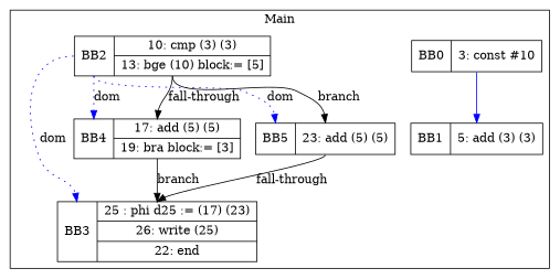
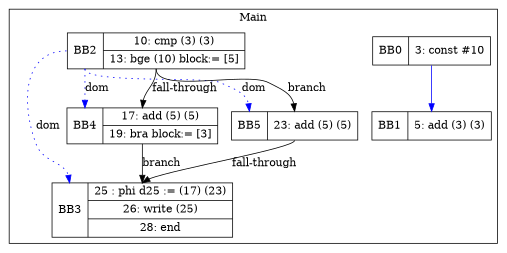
  digraph {
    node [shape=record]
    edge [headport=n tailport=s]
    n1 [label="<b>BB0|{3: const #10}"]
    n2 [label="<b>BB1|{5: add (3) (3)}"]
    n3 [label="<b>BB2|{10: cmp (3) (3)|13: bge (10) block:= [5]}"]
-   n4 [label="<b>BB3|{25 : phi d25 := (17) (23)|26: write (25)|22: end}"]
+   n4 [label="<b>BB3|{25 : phi d25 := (17) (23)|26: write (25)|28: end}"]
    n5 [label="<b>BB4|{17: add (5) (5)|19: bra block:= [3]}"]
    n6 [label="<b>BB5|{23: add (5) (5)}"]
    subgraph cluster_1 {
      label=Main
      n1
      n2
      n3
      n4
      n5
      n6
    }
    n1 -> n2 [color=blue]
    n3 -> n4 [color=blue headport=b label=dom style=dotted tailport=b]
    n3 -> n5 [color=blue headport=b label=dom style=dotted tailport=b]
    n3 -> n5 [label="fall-through"]
    n3 -> n6 [color=blue headport=b label=dom style=dotted tailport=b]
    n3 -> n6 [label=branch]
    n5 -> n4 [label=branch]
    n6 -> n4 [label="fall-through"]
  }
